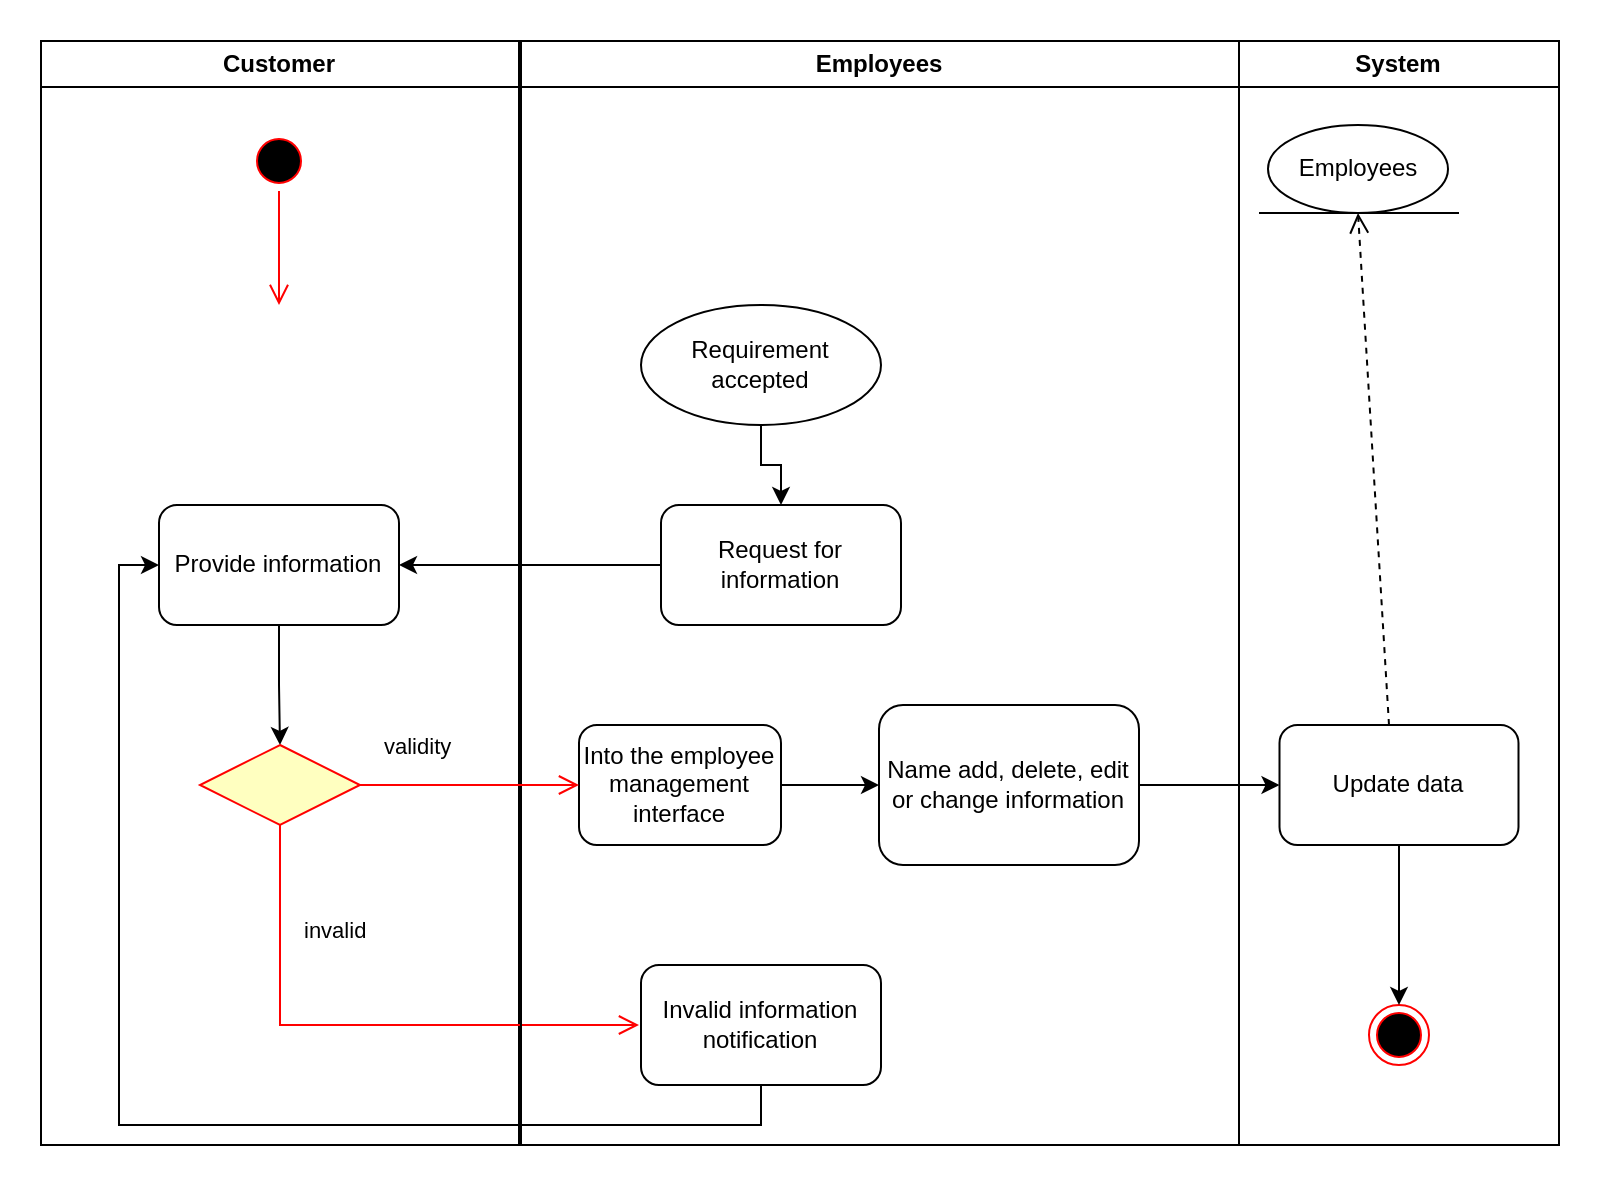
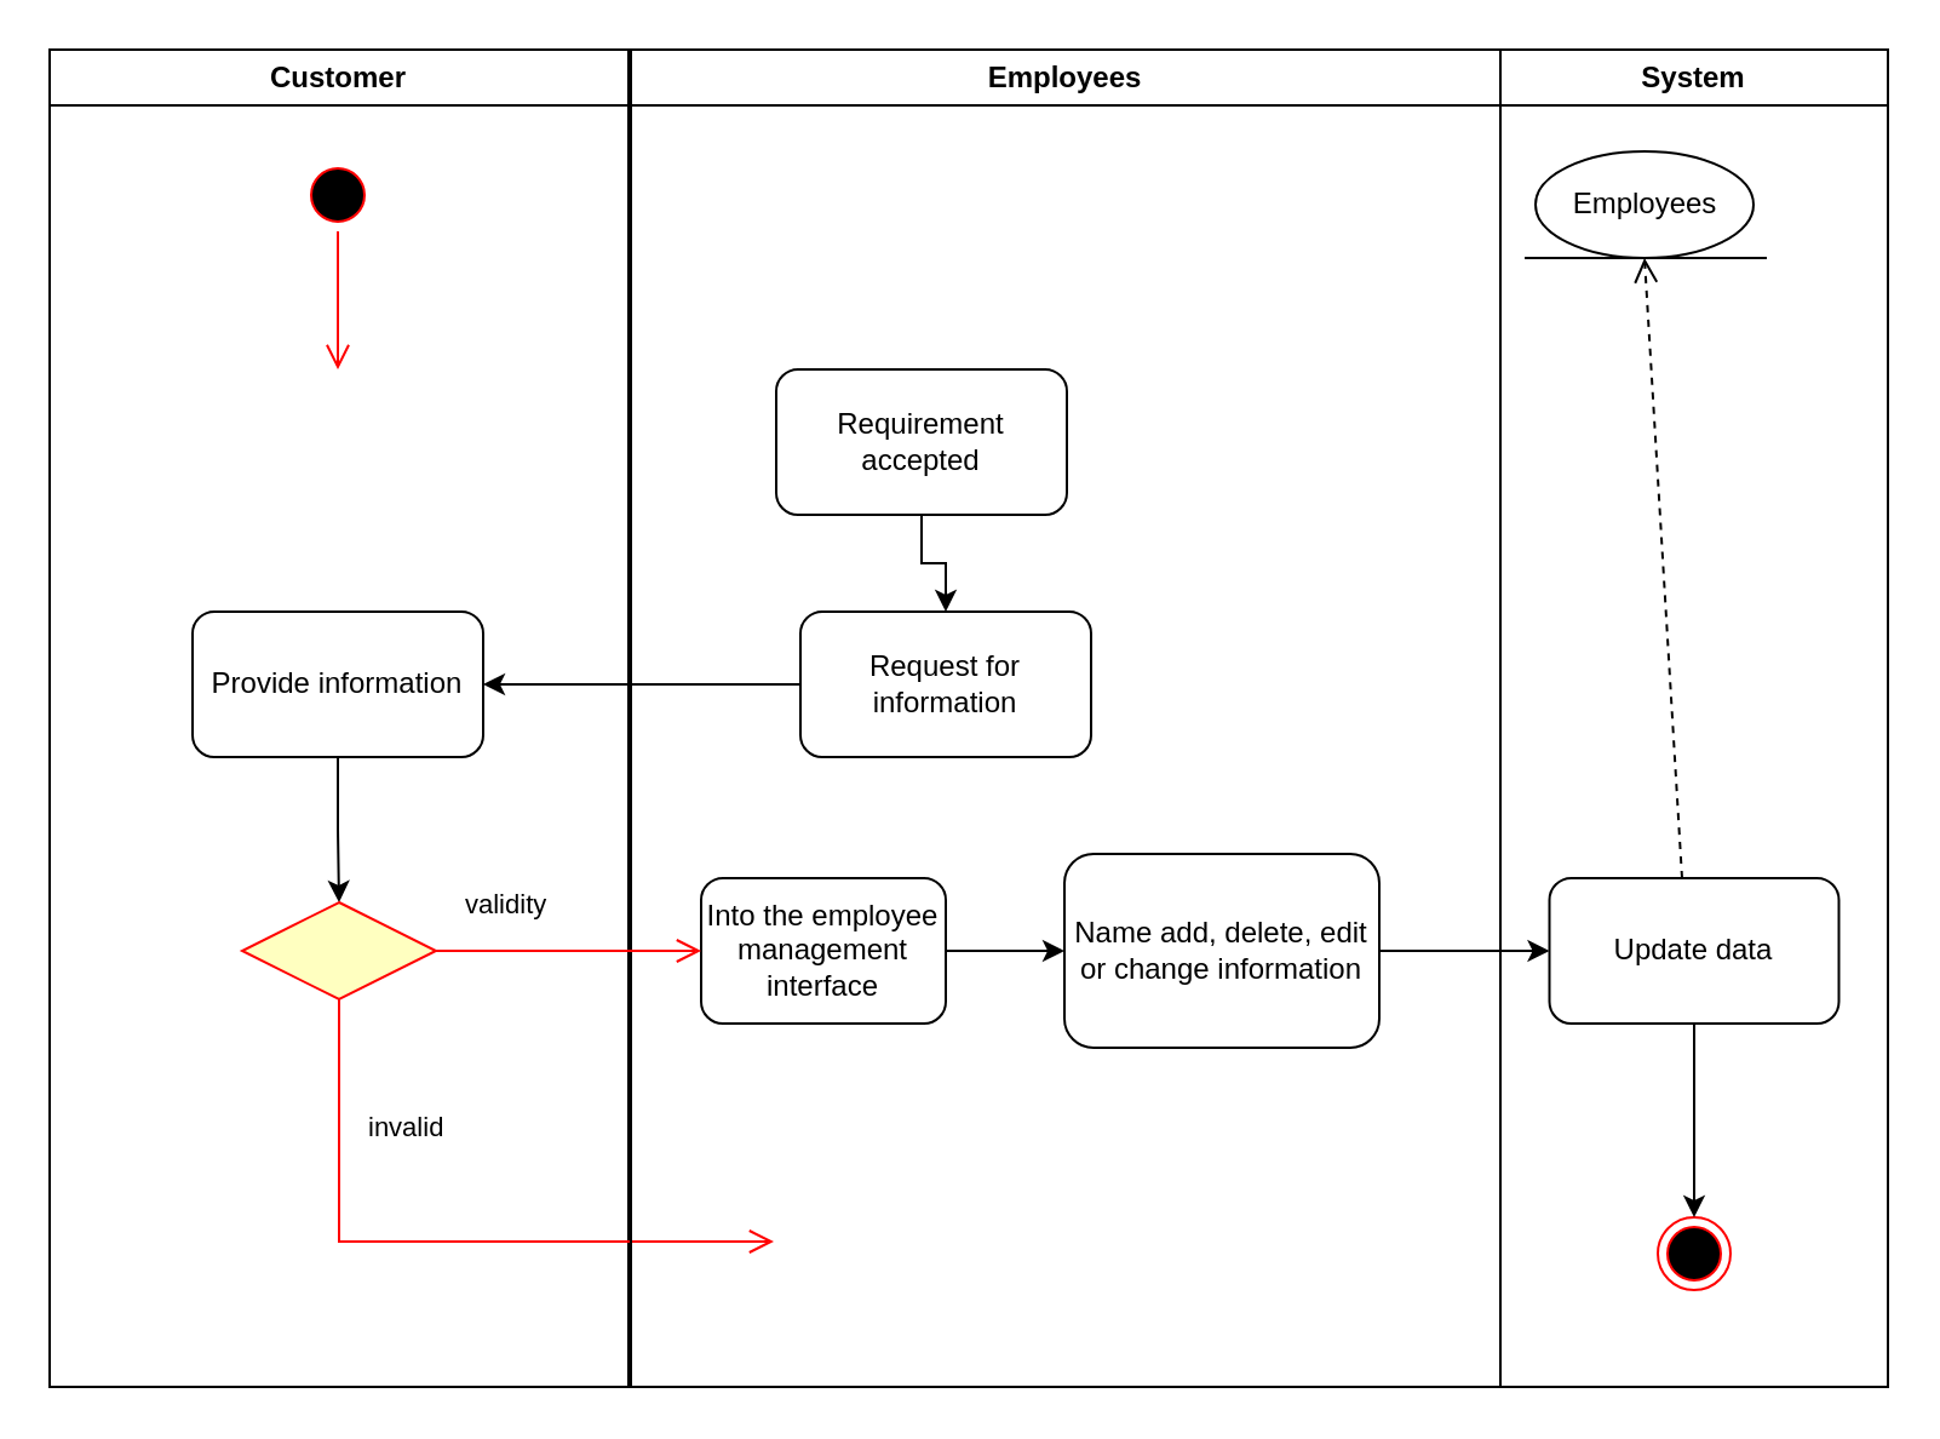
  <mxCell id="0" />
  <mxCell id="1" parent="0" />
  <mxCell id="2" value="Customer" style="swimlane;whiteSpace=wrap" parent="1" vertex="1"><mxGeometry x="20" y="20" width="239" height="552" as="geometry" /></mxCell>
  <mxCell id="3" value="" style="ellipse;shape=startState;fillColor=#000000;strokeColor=#ff0000;" parent="2" vertex="1"><mxGeometry x="104" y="45" width="30" height="30" as="geometry" /></mxCell>
  <mxCell id="4" style="edgeStyle=orthogonalEdgeStyle;rounded=0;orthogonalLoop=1;jettySize=auto;html=1;exitX=0.5;exitY=1;exitDx=0;exitDy=0;strokeColor=#000000;fillColor=#FC0000;" edge="1" parent="2" source="5" target="6"><mxGeometry relative="1" as="geometry" /></mxCell>
  <mxCell id="5" value="Provide information" style="rounded=1;whiteSpace=wrap;html=1;" vertex="1" parent="2"><mxGeometry x="59" y="232" width="120" height="60" as="geometry" /></mxCell>
  <mxCell id="6" value="" style="rhombus;whiteSpace=wrap;html=1;fillColor=#ffffc0;strokeColor=#ff0000;" vertex="1" parent="2"><mxGeometry x="79.5" y="352" width="80" height="40" as="geometry" /></mxCell>
  <mxCell id="7" value="validity" style="edgeStyle=orthogonalEdgeStyle;html=1;align=left;verticalAlign=bottom;endArrow=open;endSize=8;strokeColor=#ff0000;rounded=0;fillColor=#FC0000;exitX=0.5;exitY=1;exitDx=0;exitDy=0;" edge="1" source="6" parent="2"><mxGeometry x="-1" y="58" relative="1" as="geometry"><mxPoint x="299" y="492" as="targetPoint" /><Array as="points"><mxPoint x="119" y="492" /><mxPoint x="299" y="492" /></Array><mxPoint x="-8" y="-30" as="offset" /></mxGeometry></mxCell>
  <mxCell id="8" value="Employees" style="swimlane;whiteSpace=wrap" parent="1" vertex="1"><mxGeometry x="260" y="20" width="359" height="552" as="geometry" /></mxCell>
  <mxCell id="9" value="" style="edgeStyle=elbowEdgeStyle;elbow=horizontal;verticalAlign=bottom;endArrow=open;endSize=8;strokeColor=#FF0000;endFill=1;rounded=0;exitX=0.5;exitY=1;exitDx=0;exitDy=0;" parent="8" source="3" edge="1"><mxGeometry x="27" y="20" as="geometry"><mxPoint x="-121" y="132" as="targetPoint" /><mxPoint x="62" y="70" as="sourcePoint" /></mxGeometry></mxCell>
  <mxCell id="10" value="Request for information" style="whiteSpace=wrap;html=1;rounded=1;" vertex="1" parent="8"><mxGeometry x="70" y="232" width="120" height="60" as="geometry" /></mxCell>
- <mxCell id="11" value="Invalid information notification" style="whiteSpace=wrap;html=1;rounded=1;" vertex="1" parent="8"><mxGeometry x="60" y="462" width="120" height="60" as="geometry" /></mxCell>
  <mxCell id="12" style="edgeStyle=orthogonalEdgeStyle;rounded=0;orthogonalLoop=1;jettySize=auto;html=1;exitX=0.5;exitY=1;exitDx=0;exitDy=0;entryX=0.5;entryY=0;entryDx=0;entryDy=0;strokeColor=#000000;fillColor=#FC0000;" edge="1" parent="8" source="13" target="10"><mxGeometry relative="1" as="geometry" /></mxCell>
- <mxCell id="13" value="Requirement accepted" style="ellipse;whiteSpace=wrap;html=1;" vertex="1" parent="8"><mxGeometry x="60" y="132" width="120" height="60" as="geometry" /></mxCell>
+ <mxCell id="13" value="Requirement accepted" style="whiteSpace=wrap;html=1;rounded=1;" vertex="1" parent="8"><mxGeometry x="60" y="132" width="120" height="60" as="geometry" /></mxCell>
  <mxCell id="14" value="Into the employee management interface" style="rounded=1;whiteSpace=wrap;html=1;" vertex="1" parent="8"><mxGeometry x="29" y="342" width="101" height="60" as="geometry" /></mxCell>
  <mxCell id="15" value="System" style="swimlane;whiteSpace=wrap" parent="1" vertex="1"><mxGeometry x="619" y="20" width="160" height="552" as="geometry" /></mxCell>
  <mxCell id="16" value="" style="ellipse;shape=endState;fillColor=#000000;strokeColor=#ff0000" parent="15" vertex="1"><mxGeometry x="65" y="482" width="30" height="30" as="geometry" /></mxCell>
  <mxCell id="17" style="edgeStyle=orthogonalEdgeStyle;rounded=0;orthogonalLoop=1;jettySize=auto;html=1;exitX=0.5;exitY=1;exitDx=0;exitDy=0;strokeColor=#000000;fillColor=#FC0000;" edge="1" parent="15" source="18"><mxGeometry relative="1" as="geometry"><mxPoint x="80" y="482" as="targetPoint" /><Array as="points"><mxPoint x="80" y="472" /><mxPoint x="80" y="472" /></Array></mxGeometry></mxCell>
  <mxCell id="18" value="Update data" style="whiteSpace=wrap;html=1;rounded=1;" vertex="1" parent="15"><mxGeometry x="20.25" y="342" width="119.5" height="60" as="geometry" /></mxCell>
  <mxCell id="19" value="Employees" style="ellipse;whiteSpace=wrap;html=1;" vertex="1" parent="15"><mxGeometry x="14.5" y="42" width="90" height="44" as="geometry" /></mxCell>
  <mxCell id="20" value="" style="endArrow=none;html=1;rounded=0;" edge="1" parent="15"><mxGeometry width="50" height="50" relative="1" as="geometry"><mxPoint x="10" y="86" as="sourcePoint" /><mxPoint x="110" y="86" as="targetPoint" /></mxGeometry></mxCell>
  <mxCell id="21" value="" style="html=1;verticalAlign=bottom;endArrow=open;dashed=1;endSize=8;rounded=0;entryX=0.5;entryY=1;entryDx=0;entryDy=0;" edge="1" parent="15" target="19"><mxGeometry relative="1" as="geometry"><mxPoint x="75" y="342" as="sourcePoint" /><mxPoint x="60" y="92" as="targetPoint" /></mxGeometry></mxCell>
  <mxCell id="22" value="invalid" style="edgeStyle=orthogonalEdgeStyle;html=1;align=left;verticalAlign=top;endArrow=open;endSize=8;strokeColor=#ff0000;rounded=0;fillColor=#FC0000;exitX=1;exitY=0.5;exitDx=0;exitDy=0;" edge="1" source="6" parent="1"><mxGeometry x="-1" y="-67" relative="1" as="geometry"><mxPoint x="289" y="392" as="targetPoint" /><Array as="points"><mxPoint x="289" y="392" /><mxPoint x="289" y="392" /></Array><mxPoint x="-30" y="-7" as="offset" /></mxGeometry></mxCell>
  <mxCell id="23" style="edgeStyle=orthogonalEdgeStyle;rounded=0;orthogonalLoop=1;jettySize=auto;html=1;exitX=0;exitY=0.5;exitDx=0;exitDy=0;entryX=1;entryY=0.5;entryDx=0;entryDy=0;strokeColor=#000000;fillColor=#FC0000;" edge="1" parent="1" source="10" target="5"><mxGeometry relative="1" as="geometry" /></mxCell>
- <mxCell id="24" style="edgeStyle=orthogonalEdgeStyle;rounded=0;orthogonalLoop=1;jettySize=auto;html=1;exitX=0.5;exitY=1;exitDx=0;exitDy=0;strokeColor=#000000;fillColor=#FC0000;entryX=0;entryY=0.5;entryDx=0;entryDy=0;" edge="1" parent="1" source="11" target="5"><mxGeometry relative="1" as="geometry"><mxPoint x="59" y="282" as="targetPoint" /></mxGeometry></mxCell>
  <mxCell id="25" style="edgeStyle=orthogonalEdgeStyle;rounded=0;orthogonalLoop=1;jettySize=auto;html=1;exitX=1;exitY=0.5;exitDx=0;exitDy=0;entryX=0;entryY=0.5;entryDx=0;entryDy=0;strokeColor=#000000;fillColor=#FC0000;" edge="1" parent="1" source="26" target="18"><mxGeometry relative="1" as="geometry" /></mxCell>
  <mxCell id="26" value="Name add, delete, edit or change information" style="whiteSpace=wrap;html=1;rounded=1;" vertex="1" parent="1"><mxGeometry x="439" y="352" width="130" height="80" as="geometry" /></mxCell>
  <mxCell id="27" value="" style="edgeStyle=orthogonalEdgeStyle;rounded=0;orthogonalLoop=1;jettySize=auto;html=1;strokeColor=#000000;fillColor=#FC0000;" edge="1" parent="1" source="14" target="26"><mxGeometry relative="1" as="geometry" /></mxCell>
